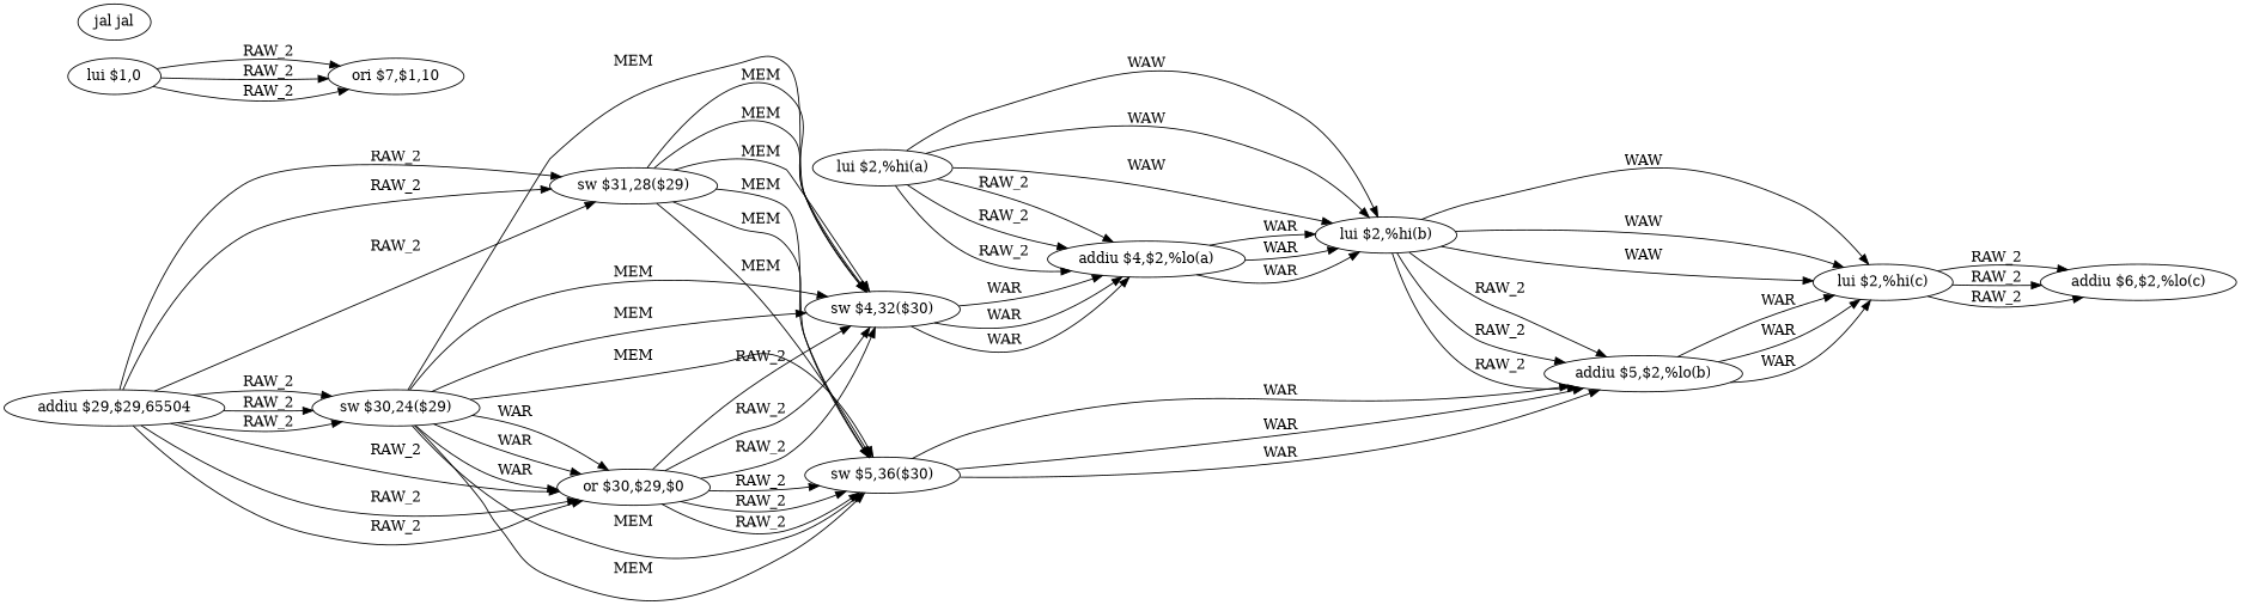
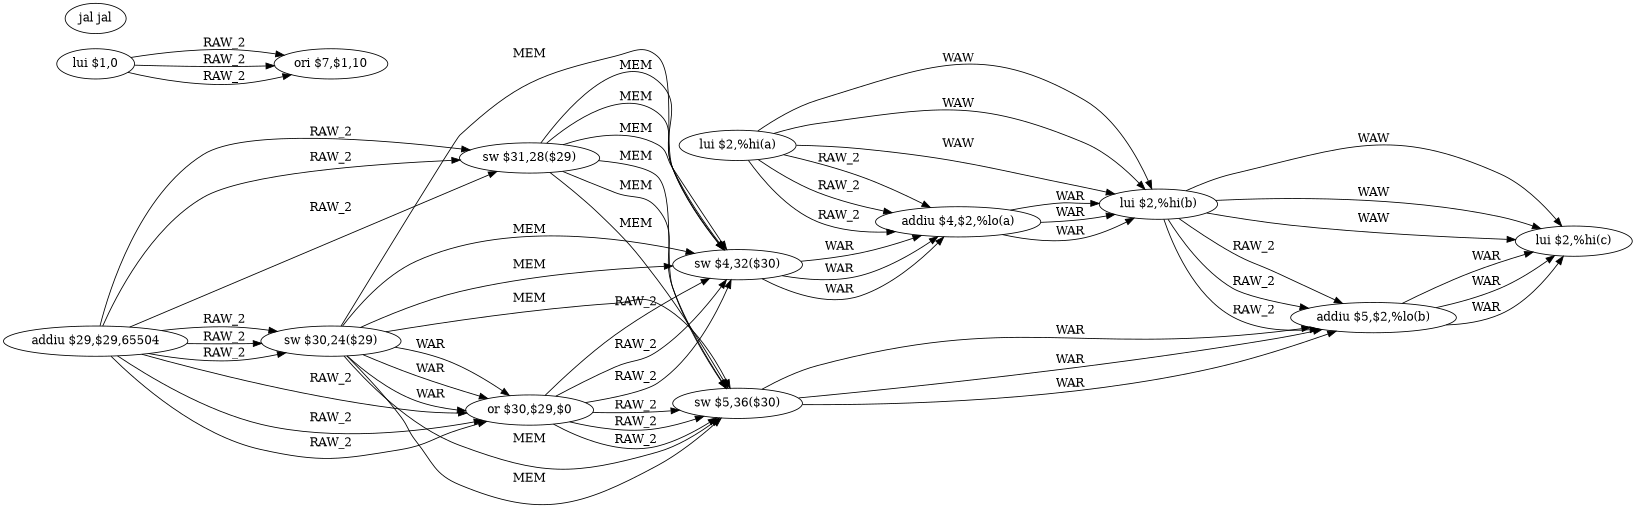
  digraph {
    rankdir=LR
    node [shape=ellipse]
    n1 [label="addiu $29,$29,65504"]
    n2 [label="sw $31,28($29)"]
    n3 [label="sw $30,24($29)"]
    n4 [label="or $30,$29,$0"]
    n5 [label="sw $4,32($30)"]
    n6 [label="sw $5,36($30)"]
    n7 [label="addiu $4,$2,%lo(a)"]
    n8 [label="addiu $5,$2,%lo(b)"]
    n9 [label="lui $2,%hi(b)"]
    n10 [label="lui $2,%hi(c)"]
-   n11 [label="addiu $6,$2,%lo(c)"]
    n12 [label="lui $2,%hi(a)"]
    n13 [label="lui $1,0"]
    n14 [label="ori $7,$1,10"]
    n15 [label="jal jal"]
    n1 -> n2 [label=RAW_2]
    n1 -> n2 [label=RAW_2]
    n1 -> n2 [label=RAW_2]
    n1 -> n3 [label=RAW_2]
    n1 -> n3 [label=RAW_2]
    n1 -> n3 [label=RAW_2]
    n1 -> n4 [label=RAW_2]
    n1 -> n4 [label=RAW_2]
    n1 -> n4 [label=RAW_2]
    n2 -> n5 [label=MEM]
    n2 -> n5 [label=MEM]
    n2 -> n5 [label=MEM]
    n2 -> n6 [label=MEM]
    n2 -> n6 [label=MEM]
    n2 -> n6 [label=MEM]
    n3 -> n4 [label=WAR]
    n3 -> n4 [label=WAR]
    n3 -> n4 [label=WAR]
    n3 -> n5 [label=MEM]
    n3 -> n5 [label=MEM]
    n3 -> n5 [label=MEM]
    n3 -> n6 [label=MEM]
    n3 -> n6 [label=MEM]
    n3 -> n6 [label=MEM]
    n4 -> n5 [label=RAW_2]
    n4 -> n5 [label=RAW_2]
    n4 -> n5 [label=RAW_2]
    n4 -> n6 [label=RAW_2]
    n4 -> n6 [label=RAW_2]
    n4 -> n6 [label=RAW_2]
    n5 -> n7 [label=WAR]
    n5 -> n7 [label=WAR]
    n5 -> n7 [label=WAR]
    n6 -> n8 [label=WAR]
    n6 -> n8 [label=WAR]
    n6 -> n8 [label=WAR]
    n7 -> n9 [label=WAR]
    n7 -> n9 [label=WAR]
    n7 -> n9 [label=WAR]
    n8 -> n10 [label=WAR]
    n8 -> n10 [label=WAR]
    n8 -> n10 [label=WAR]
    n9 -> n8 [label=RAW_2]
    n9 -> n8 [label=RAW_2]
    n9 -> n8 [label=RAW_2]
    n9 -> n10 [label=WAW]
    n9 -> n10 [label=WAW]
    n9 -> n10 [label=WAW]
-   n10 -> n11 [label=RAW_2]
-   n10 -> n11 [label=RAW_2]
-   n10 -> n11 [label=RAW_2]
    n12 -> n7 [label=RAW_2]
    n12 -> n7 [label=RAW_2]
    n12 -> n7 [label=RAW_2]
    n12 -> n9 [label=WAW]
    n12 -> n9 [label=WAW]
    n12 -> n9 [label=WAW]
    n13 -> n14 [label=RAW_2]
    n13 -> n14 [label=RAW_2]
    n13 -> n14 [label=RAW_2]
  }
